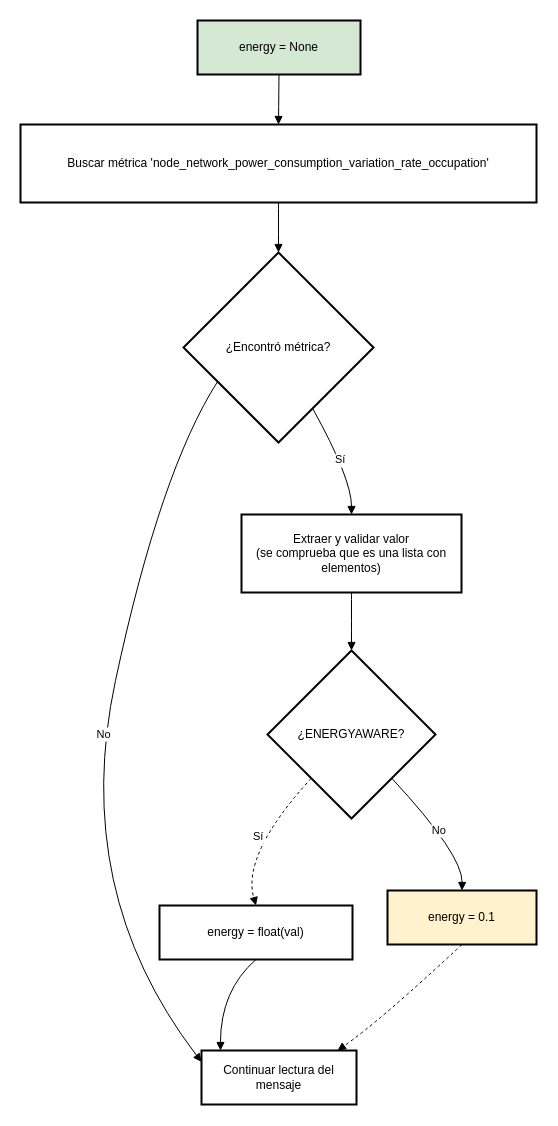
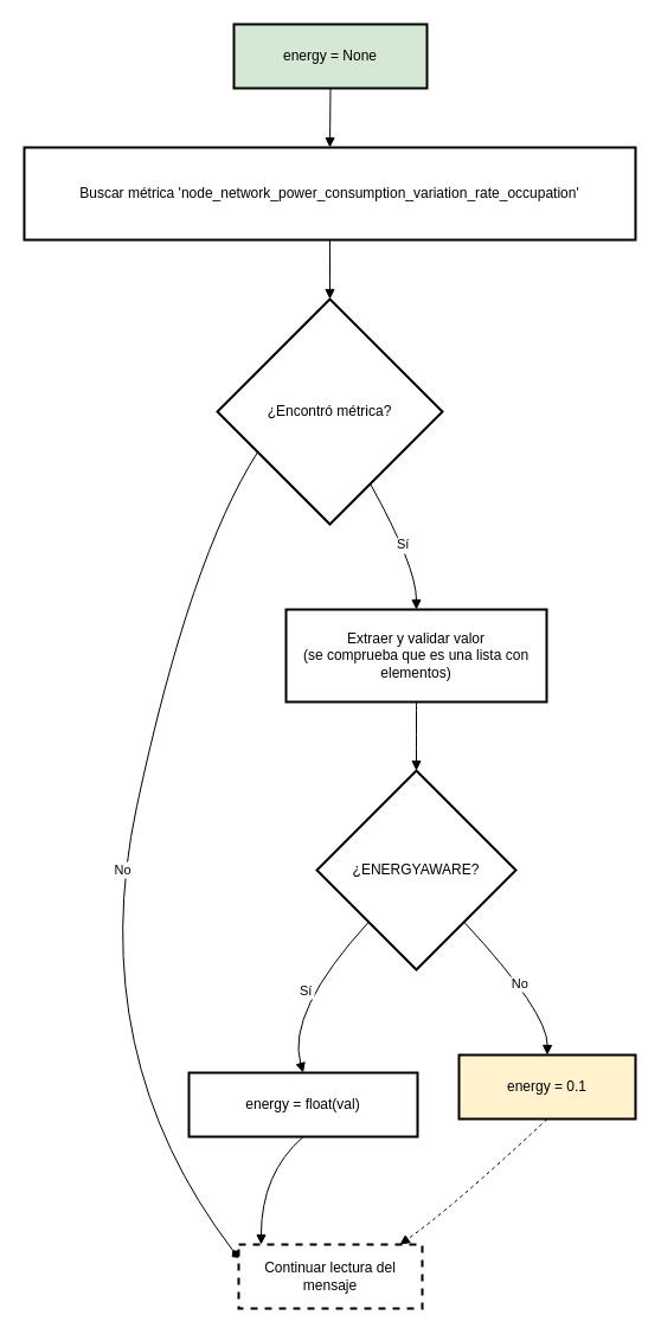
  <mxCell id="0" />
  <mxCell id="1" parent="0" />
  <mxCell id="2" value="energy = None" style="whiteSpace=wrap;strokeWidth=2;fillColor=#d5e8d4;" vertex="1" parent="1"><mxGeometry x="197" y="20" width="163" height="54" as="geometry" /></mxCell>
  <mxCell id="3" value="Buscar métrica 'node_network_power_consumption_variation_rate_occupation'" style="whiteSpace=wrap;strokeWidth=2;" vertex="1" parent="1"><mxGeometry x="20" y="124" width="516" height="78" as="geometry" /></mxCell>
  <mxCell id="4" value="¿Encontró métrica?" style="rhombus;strokeWidth=2;whiteSpace=wrap;" vertex="1" parent="1"><mxGeometry x="183" y="252" width="190" height="190" as="geometry" /></mxCell>
- <mxCell id="5" value="Continuar lectura del mensaje" style="whiteSpace=wrap;strokeWidth=2;" vertex="1" parent="1"><mxGeometry x="201" y="1050" width="155" height="54" as="geometry" /></mxCell>
+ <mxCell id="5" value="Continuar lectura del mensaje" style="whiteSpace=wrap;strokeWidth=2;dashed=1;" vertex="1" parent="1"><mxGeometry x="201" y="1050" width="155" height="54" as="geometry" /></mxCell>
  <mxCell id="6" value="Extraer y validar valor&#10;    (se comprueba que es una lista con elementos)" style="whiteSpace=wrap;strokeWidth=2;" vertex="1" parent="1"><mxGeometry x="241" y="514" width="220" height="78" as="geometry" /></mxCell>
  <mxCell id="7" value="¿ENERGYAWARE?" style="rhombus;strokeWidth=2;whiteSpace=wrap;" vertex="1" parent="1"><mxGeometry x="267" y="650" width="168" height="168" as="geometry" /></mxCell>
  <mxCell id="8" value="energy = float(val)" style="whiteSpace=wrap;strokeWidth=2;" vertex="1" parent="1"><mxGeometry x="159" y="905" width="193" height="54" as="geometry" /></mxCell>
  <mxCell id="9" value="energy = 0.1" style="whiteSpace=wrap;strokeWidth=2;fillColor=#fff2cc;" vertex="1" parent="1"><mxGeometry x="387" y="890" width="149" height="54" as="geometry" /></mxCell>
  <mxCell id="10" value="" style="curved=1;startArrow=none;endArrow=block;exitX=0.5;exitY=1;entryX=0.5;entryY=0;rounded=0;" edge="1" parent="1" source="2" target="3"><mxGeometry relative="1" as="geometry"><Array as="points" /></mxGeometry></mxCell>
  <mxCell id="11" value="" style="curved=1;startArrow=none;endArrow=block;exitX=0.5;exitY=1;entryX=0.5;entryY=0;rounded=0;" edge="1" parent="1" source="3" target="4"><mxGeometry relative="1" as="geometry"><Array as="points" /></mxGeometry></mxCell>
- <mxCell id="12" value="No" style="curved=1;startArrow=none;endArrow=block;exitX=0;exitY=0.78;entryX=0;entryY=0.21;rounded=0;" edge="1" parent="1" source="4" target="5"><mxGeometry relative="1" as="geometry"><Array as="points"><mxPoint x="160" y="470" /><mxPoint x="70" y="890" /></Array></mxGeometry></mxCell>
+ <mxCell id="12" value="No" style="curved=1;startArrow=none;endArrow=diamond;exitX=0;exitY=0.78;entryX=0;entryY=0.21;rounded=0;" edge="1" parent="1" source="4" target="5"><mxGeometry relative="1" as="geometry"><Array as="points"><mxPoint x="160" y="470" /><mxPoint x="70" y="890" /></Array></mxGeometry></mxCell>
  <mxCell id="13" value="Sí" style="curved=1;startArrow=none;endArrow=block;exitX=0.78;exitY=1;entryX=0.5;entryY=0;rounded=0;" edge="1" parent="1" source="4" target="6"><mxGeometry relative="1" as="geometry"><Array as="points"><mxPoint x="351" y="478" /></Array></mxGeometry></mxCell>
  <mxCell id="14" value="" style="curved=1;startArrow=none;endArrow=block;exitX=0.5;exitY=1;entryX=0.5;entryY=0;rounded=0;entryDx=0;entryDy=0;" edge="1" parent="1" source="6" target="7"><mxGeometry relative="1" as="geometry"><Array as="points" /><mxPoint x="351" y="642" as="targetPoint" /></mxGeometry></mxCell>
- <mxCell id="15" value="Sí" style="curved=1;startArrow=none;endArrow=block;exitX=0.04;exitY=1;entryX=0.5;entryY=0.01;rounded=0;dashed=1;" edge="1" parent="1" source="7" target="8"><mxGeometry relative="1" as="geometry"><Array as="points"><mxPoint x="241" y="854" /></Array></mxGeometry></mxCell>
+ <mxCell id="15" value="Sí" style="curved=1;startArrow=none;endArrow=block;exitX=0.04;exitY=1;entryX=0.5;entryY=0.01;rounded=0;" edge="1" parent="1" source="7" target="8"><mxGeometry relative="1" as="geometry"><Array as="points"><mxPoint x="241" y="854" /></Array></mxGeometry></mxCell>
  <mxCell id="16" value="No" style="curved=1;startArrow=none;endArrow=block;exitX=0.96;exitY=1;entryX=0.5;entryY=0.01;rounded=0;" edge="1" parent="1" source="7" target="9"><mxGeometry relative="1" as="geometry"><Array as="points"><mxPoint x="462" y="854" /></Array></mxGeometry></mxCell>
  <mxCell id="17" value="" style="curved=1;startArrow=none;endArrow=block;exitX=0.5;exitY=1.01;entryX=0.13;entryY=0.01;rounded=0;" edge="1" parent="1" source="8" target="5"><mxGeometry relative="1" as="geometry"><Array as="points"><mxPoint x="220" y="990" /></Array></mxGeometry></mxCell>
  <mxCell id="18" value="" style="curved=1;startArrow=none;endArrow=block;exitX=0.5;exitY=1.01;entryX=0.87;entryY=0.01;rounded=0;dashed=1;" edge="1" parent="1" source="9" target="5"><mxGeometry relative="1" as="geometry"><Array as="points"><mxPoint x="380" y="1020" /></Array></mxGeometry></mxCell>
